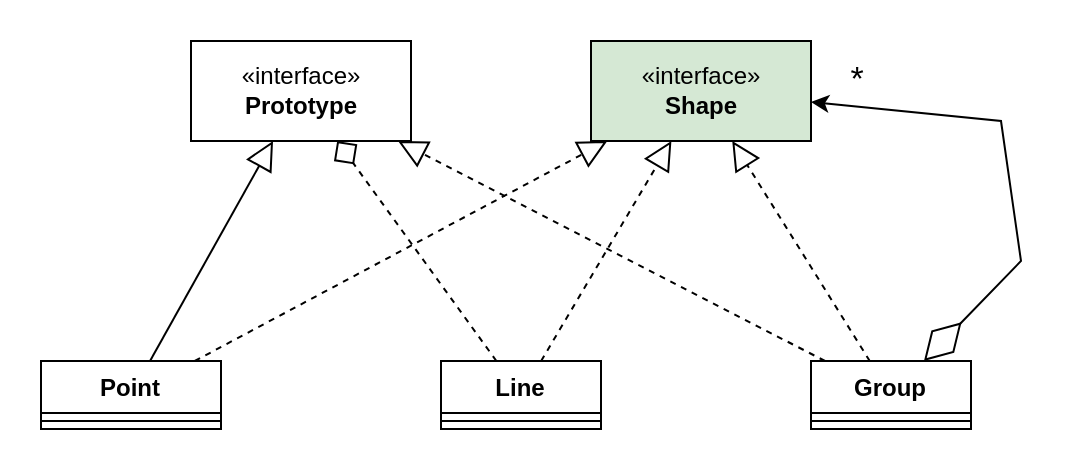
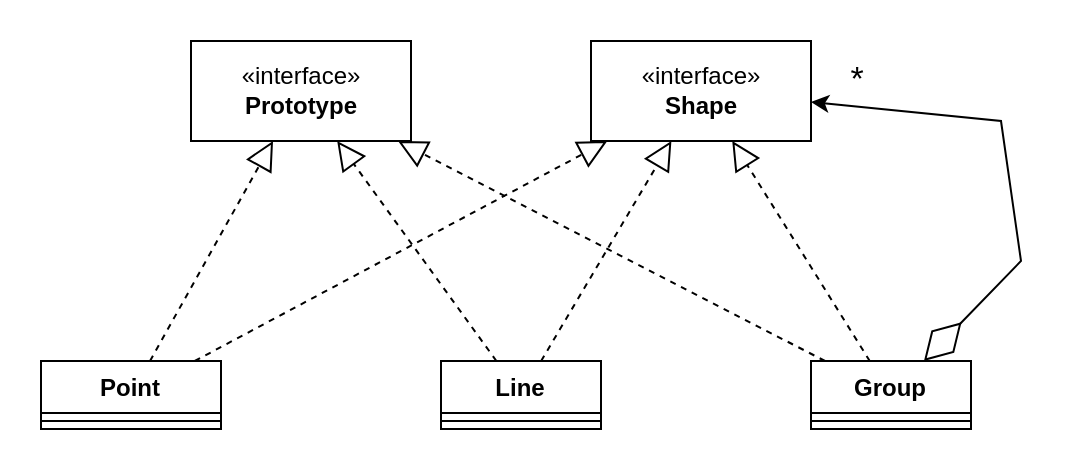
  <mxCell id="0" />
  <mxCell id="1" parent="0" />
  <mxCell id="2" value="«interface»&lt;br&gt;&lt;b&gt;Prototype&lt;/b&gt;" style="html=1;" vertex="1" parent="1"><mxGeometry x="95" y="20" width="110" height="50" as="geometry" /></mxCell>
- <mxCell id="3" value="«interface»&lt;br&gt;&lt;b&gt;Shape&lt;/b&gt;" style="html=1;fillColor=#d5e8d4;" vertex="1" parent="1"><mxGeometry x="295" y="20" width="110" height="50" as="geometry" /></mxCell>
+ <mxCell id="3" value="«interface»&lt;br&gt;&lt;b&gt;Shape&lt;/b&gt;" style="html=1;" vertex="1" parent="1"><mxGeometry x="295" y="20" width="110" height="50" as="geometry" /></mxCell>
  <mxCell id="4" value="Point" style="swimlane;fontStyle=1;align=center;verticalAlign=top;childLayout=stackLayout;horizontal=1;startSize=26;horizontalStack=0;resizeParent=1;resizeParentMax=0;resizeLast=0;collapsible=1;marginBottom=0;" vertex="1" parent="1"><mxGeometry x="20" y="180" width="90" height="34" as="geometry" /></mxCell>
  <mxCell id="5" value="" style="line;strokeWidth=1;fillColor=none;align=left;verticalAlign=middle;spacingTop=-1;spacingLeft=3;spacingRight=3;rotatable=0;labelPosition=right;points=[];portConstraint=eastwest;" vertex="1" parent="4"><mxGeometry y="26" width="90" height="8" as="geometry" /></mxCell>
  <mxCell id="6" value="Line" style="swimlane;fontStyle=1;align=center;verticalAlign=top;childLayout=stackLayout;horizontal=1;startSize=26;horizontalStack=0;resizeParent=1;resizeParentMax=0;resizeLast=0;collapsible=1;marginBottom=0;" vertex="1" parent="1"><mxGeometry x="220" y="180" width="80" height="34" as="geometry" /></mxCell>
  <mxCell id="7" value="" style="line;strokeWidth=1;fillColor=none;align=left;verticalAlign=middle;spacingTop=-1;spacingLeft=3;spacingRight=3;rotatable=0;labelPosition=right;points=[];portConstraint=eastwest;" vertex="1" parent="6"><mxGeometry y="26" width="80" height="8" as="geometry" /></mxCell>
  <mxCell id="8" value="Group" style="swimlane;fontStyle=1;align=center;verticalAlign=top;childLayout=stackLayout;horizontal=1;startSize=26;horizontalStack=0;resizeParent=1;resizeParentMax=0;resizeLast=0;collapsible=1;marginBottom=0;" vertex="1" parent="1"><mxGeometry x="405" y="180" width="80" height="34" as="geometry" /></mxCell>
  <mxCell id="9" value="" style="line;strokeWidth=1;fillColor=none;align=left;verticalAlign=middle;spacingTop=-1;spacingLeft=3;spacingRight=3;rotatable=0;labelPosition=right;points=[];portConstraint=eastwest;" vertex="1" parent="8"><mxGeometry y="26" width="80" height="8" as="geometry" /></mxCell>
  <mxCell id="10" value="" style="endArrow=block;dashed=1;endFill=0;endSize=12;html=1;rounded=0;" edge="1" parent="1" source="6" target="3"><mxGeometry width="160" relative="1" as="geometry"><mxPoint x="210" y="440" as="sourcePoint" /><mxPoint x="370" y="440" as="targetPoint" /></mxGeometry></mxCell>
- <mxCell id="11" value="" style="endArrow=block;dashed=0;endFill=0;endSize=12;html=1;rounded=0;" edge="1" parent="1" source="4" target="2"><mxGeometry width="160" relative="1" as="geometry"><mxPoint x="280.066" y="190" as="sourcePoint" /><mxPoint x="345.197" y="80" as="targetPoint" /></mxGeometry></mxCell>
+ <mxCell id="11" value="" style="endArrow=block;dashed=1;endFill=0;endSize=12;html=1;rounded=0;" edge="1" parent="1" source="4" target="2"><mxGeometry width="160" relative="1" as="geometry"><mxPoint x="280.066" y="190" as="sourcePoint" /><mxPoint x="345.197" y="80" as="targetPoint" /></mxGeometry></mxCell>
  <mxCell id="12" value="" style="endArrow=block;dashed=1;endFill=0;endSize=12;html=1;rounded=0;" edge="1" parent="1" source="4" target="3"><mxGeometry width="160" relative="1" as="geometry"><mxPoint x="290.066" y="200" as="sourcePoint" /><mxPoint x="355.197" y="90" as="targetPoint" /></mxGeometry></mxCell>
  <mxCell id="13" value="" style="endArrow=block;dashed=1;endFill=0;endSize=12;html=1;rounded=0;" edge="1" parent="1" source="8" target="3"><mxGeometry width="160" relative="1" as="geometry"><mxPoint x="300.066" y="210" as="sourcePoint" /><mxPoint x="365.197" y="100" as="targetPoint" /></mxGeometry></mxCell>
- <mxCell id="14" value="" style="endArrow=diamond;dashed=1;endFill=0;endSize=12;html=1;rounded=0;" edge="1" parent="1" source="6" target="2"><mxGeometry width="160" relative="1" as="geometry"><mxPoint x="89.112" y="190" as="sourcePoint" /><mxPoint x="309.836" y="80" as="targetPoint" /></mxGeometry></mxCell>
+ <mxCell id="14" value="" style="endArrow=block;dashed=1;endFill=0;endSize=12;html=1;rounded=0;" edge="1" parent="1" source="6" target="2"><mxGeometry width="160" relative="1" as="geometry"><mxPoint x="89.112" y="190" as="sourcePoint" /><mxPoint x="309.836" y="80" as="targetPoint" /></mxGeometry></mxCell>
  <mxCell id="15" value="" style="endArrow=block;dashed=1;endFill=0;endSize=12;html=1;rounded=0;" edge="1" parent="1" source="8" target="2"><mxGeometry width="160" relative="1" as="geometry"><mxPoint x="259.375" y="190" as="sourcePoint" /><mxPoint x="190.625" y="80" as="targetPoint" /></mxGeometry></mxCell>
  <mxCell id="16" value="" style="endArrow=diamondThin;endFill=0;endSize=24;html=1;rounded=0;startArrow=classic;startFill=1;" edge="1" parent="1" source="3" target="8"><mxGeometry width="160" relative="1" as="geometry"><mxPoint x="210" y="440" as="sourcePoint" /><mxPoint x="370" y="440" as="targetPoint" /><Array as="points"><mxPoint x="500" y="60" /><mxPoint x="510" y="130" /></Array></mxGeometry></mxCell>
  <mxCell id="17" value="&lt;font style=&quot;font-size: 17px;&quot;&gt;*&lt;/font&gt;" style="edgeLabel;html=1;align=center;verticalAlign=middle;resizable=0;points=[];" vertex="1" connectable="0" parent="16"><mxGeometry x="-0.803" y="-1" relative="1" as="geometry"><mxPoint y="-14" as="offset" /></mxGeometry></mxCell>
